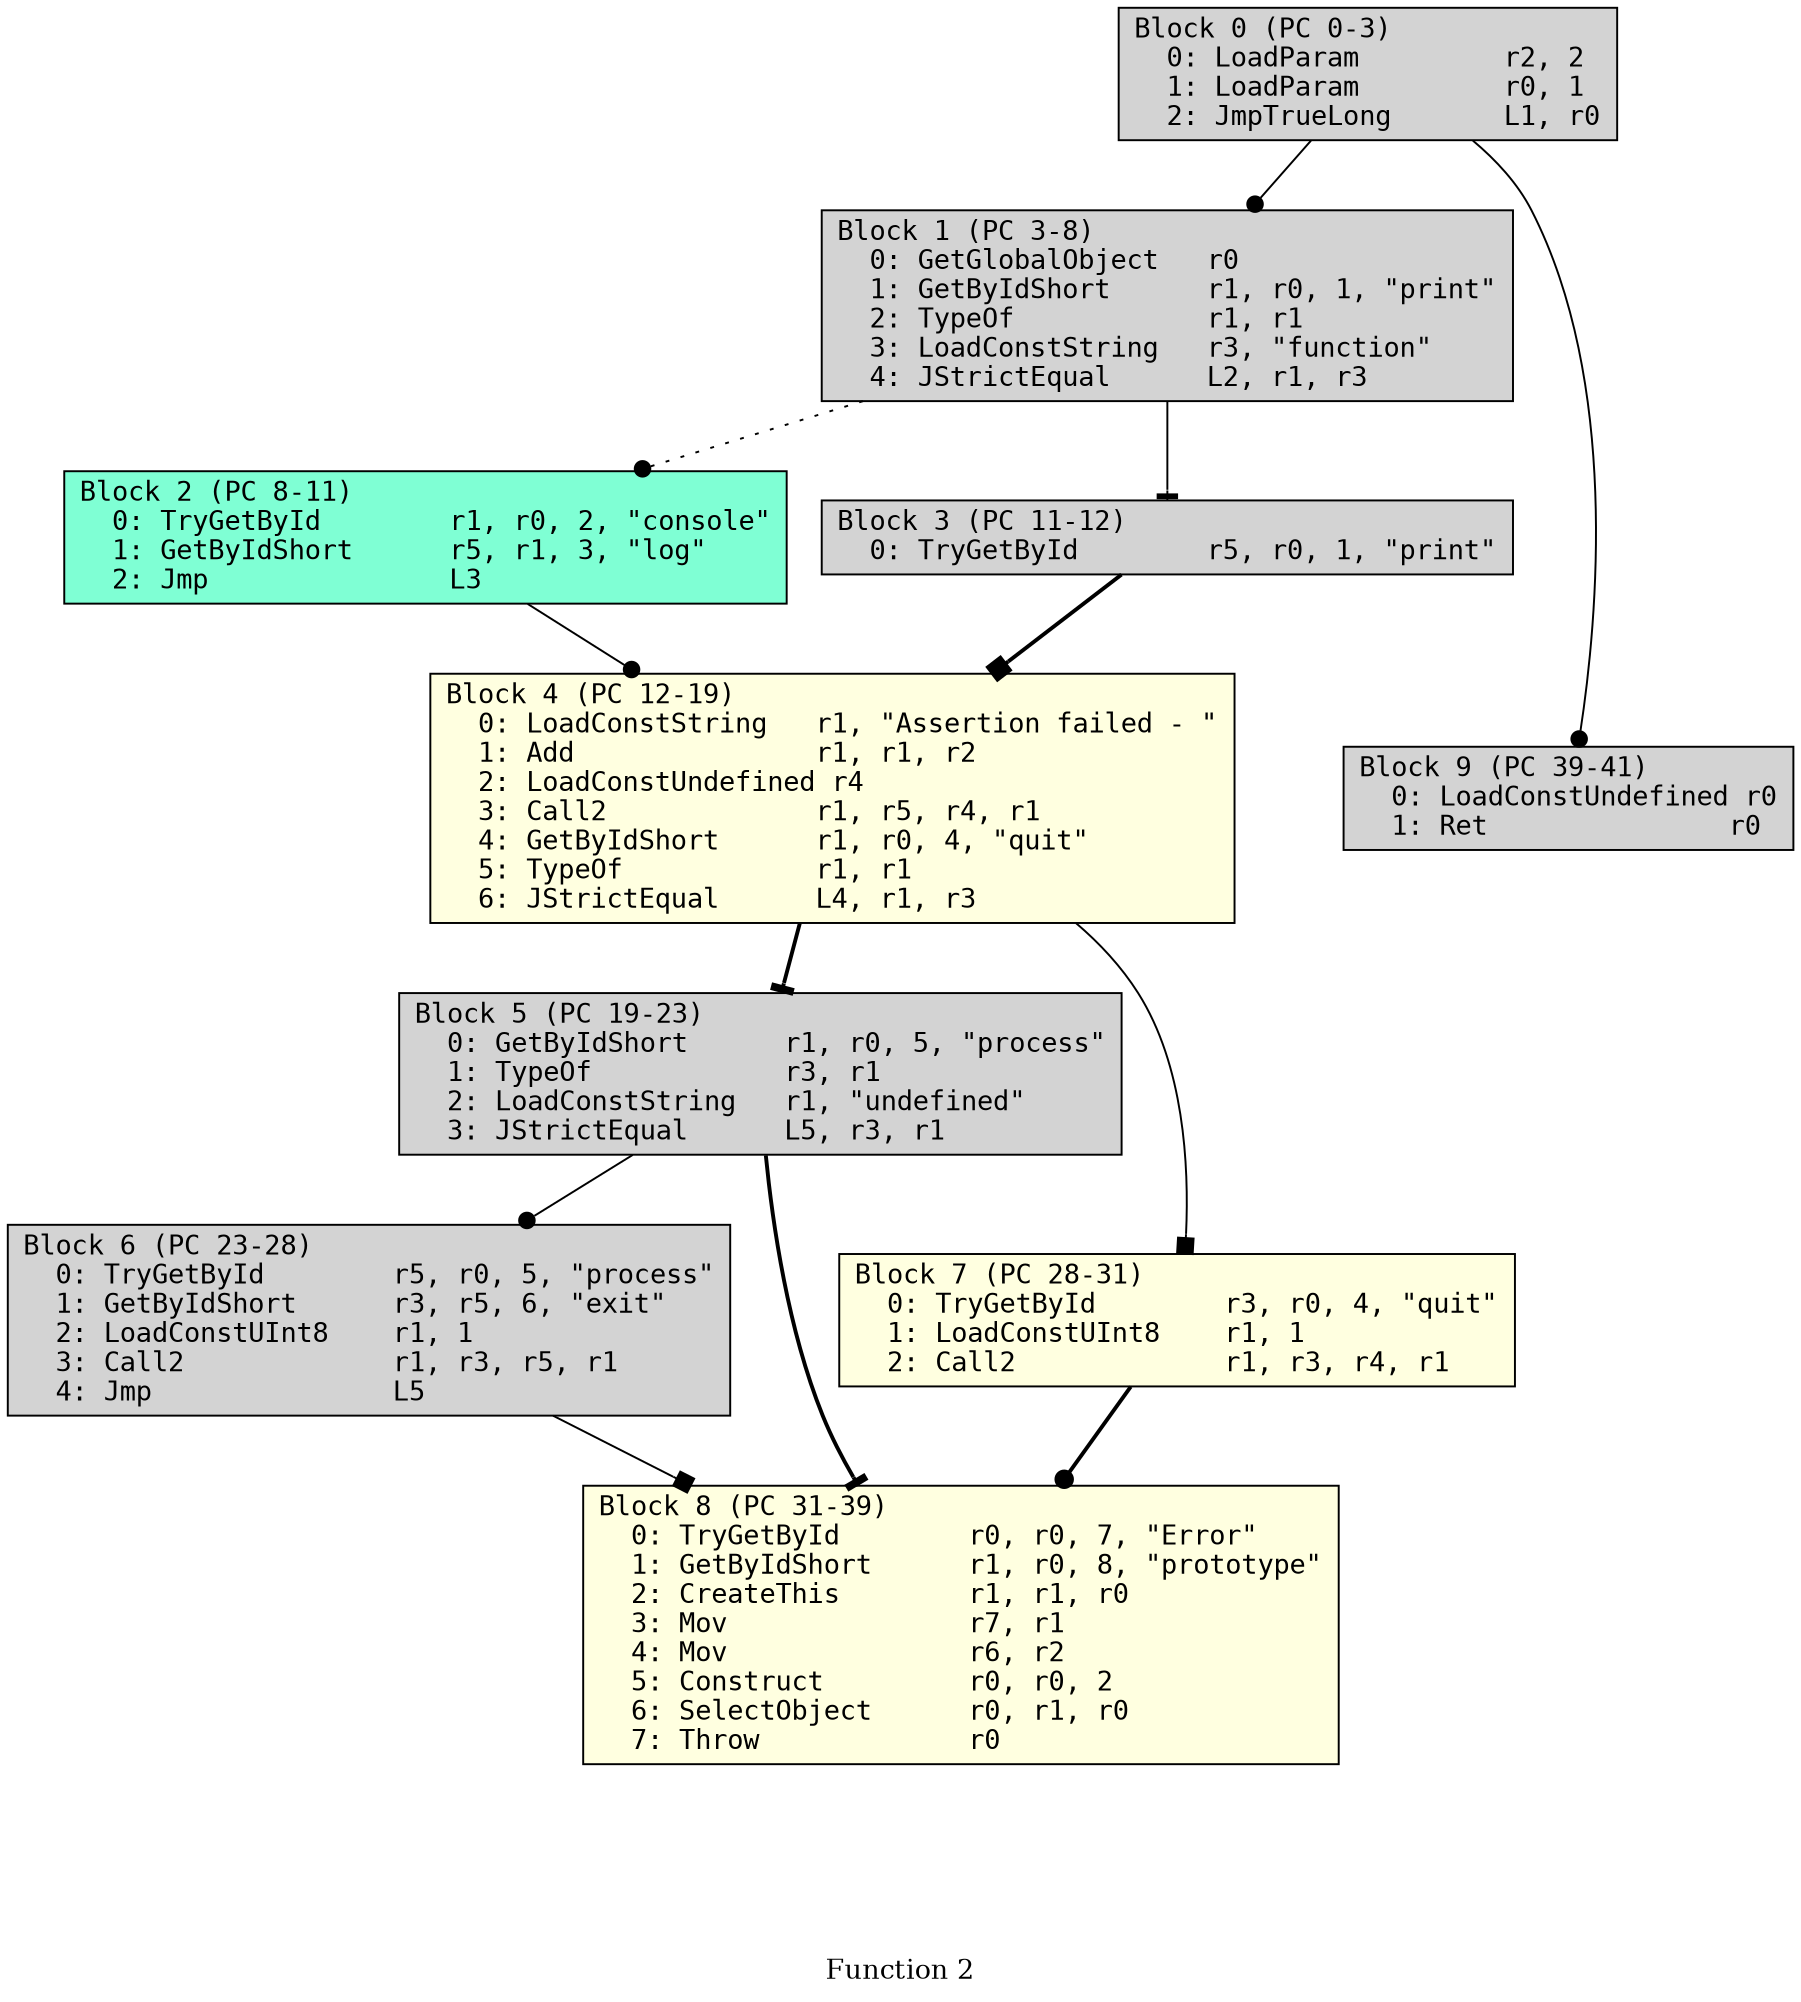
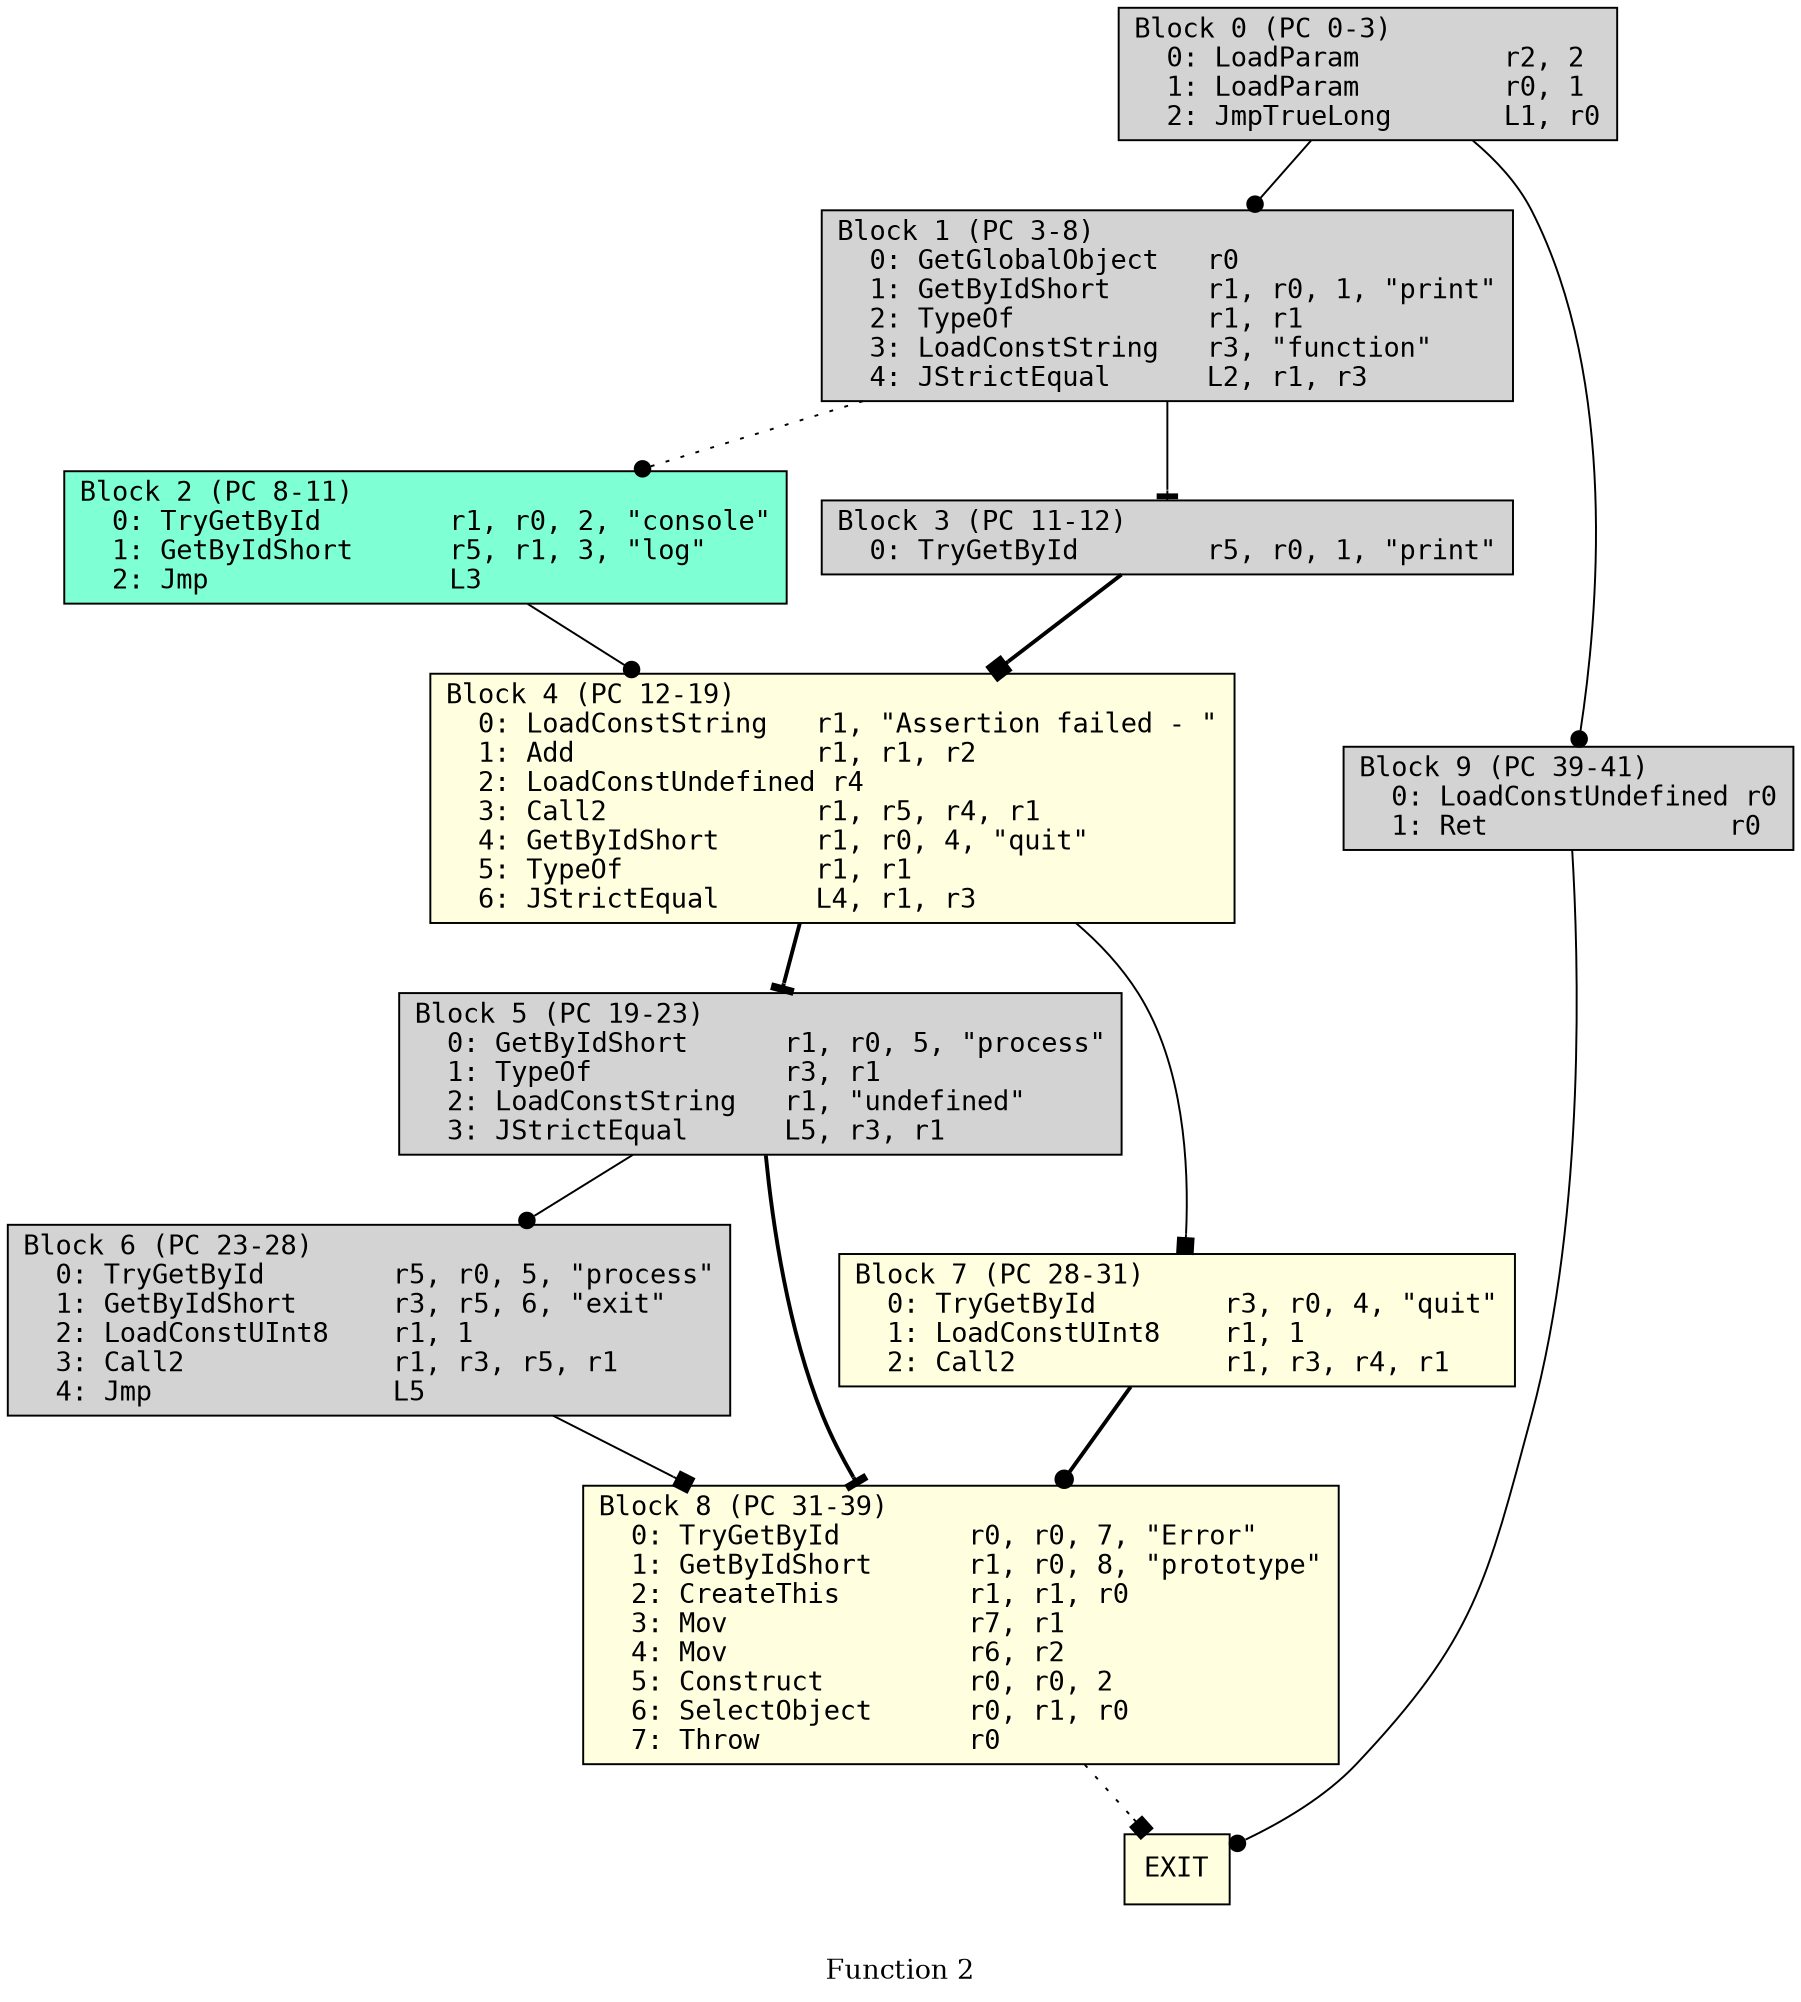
  digraph {
    color=lightgrey
    label="Function 2"
    rankdir=TB
    style=filled
    node [fontname=monospace shape=box style=filled fillcolor=lightgrey]
    edge [style=solid arrowhead=dot]
    n1 [label="Block 0 (PC 0-3)\l  0: LoadParam         r2, 2\l  1: LoadParam         r0, 1\l  2: JmpTrueLong       L1, r0\l"]
    n2 [label="Block 1 (PC 3-8)\l  0: GetGlobalObject   r0\l  1: GetByIdShort      r1, r0, 1, \"print\"\l  2: TypeOf            r1, r1\l  3: LoadConstString   r3, \"function\"\l  4: JStrictEqual      L2, r1, r3\l"]
    n3 [label="Block 9 (PC 39-41)\l  0: LoadConstUndefined r0\l  1: Ret               r0\l"]
    n4 [label="Block 2 (PC 8-11)\l  0: TryGetById        r1, r0, 2, \"console\"\l  1: GetByIdShort      r5, r1, 3, \"log\"\l  2: Jmp               L3\l" fillcolor=aquamarine]
    n5 [label="Block 3 (PC 11-12)\l  0: TryGetById        r5, r0, 1, \"print\"\l"]
    n6 [label="Block 4 (PC 12-19)\l  0: LoadConstString   r1, \"Assertion failed ‑ \"\l  1: Add               r1, r1, r2\l  2: LoadConstUndefined r4\l  3: Call2             r1, r5, r4, r1\l  4: GetByIdShort      r1, r0, 4, \"quit\"\l  5: TypeOf            r1, r1\l  6: JStrictEqual      L4, r1, r3\l" fillcolor=lightyellow]
    n7 [label="Block 5 (PC 19-23)\l  0: GetByIdShort      r1, r0, 5, \"process\"\l  1: TypeOf            r3, r1\l  2: LoadConstString   r1, \"undefined\"\l  3: JStrictEqual      L5, r3, r1\l"]
    n8 [label="Block 7 (PC 28-31)\l  0: TryGetById        r3, r0, 4, \"quit\"\l  1: LoadConstUInt8    r1, 1\l  2: Call2             r1, r3, r4, r1\l" fillcolor=lightyellow]
    n9 [label="Block 6 (PC 23-28)\l  0: TryGetById        r5, r0, 5, \"process\"\l  1: GetByIdShort      r3, r5, 6, \"exit\"\l  2: LoadConstUInt8    r1, 1\l  3: Call2             r1, r3, r5, r1\l  4: Jmp               L5\l"]
    n10 [label="Block 8 (PC 31-39)\l  0: TryGetById        r0, r0, 7, \"Error\"\l  1: GetByIdShort      r1, r0, 8, \"prototype\"\l  2: CreateThis        r1, r1, r0\l  3: Mov               r7, r1\l  4: Mov               r6, r2\l  5: Construct         r0, r0, 2\l  6: SelectObject      r0, r1, r0\l  7: Throw             r0\l" fillcolor=lightyellow]
+   n11 [label=EXIT fillcolor=lightyellow]
    n1 -> n2
    n1 -> n3
    n2 -> n4 [style=dotted]
    n2 -> n5 [arrowhead=tee]
+   n3 -> n11
    n4 -> n6
    n5 -> n6 [style=bold arrowhead=box]
    n6 -> n7 [style=bold arrowhead=tee]
    n6 -> n8 [arrowhead=box]
    n7 -> n9
    n7 -> n10 [style=bold arrowhead=tee]
    n8 -> n10 [style=bold]
    n9 -> n10 [arrowhead=box]
+   n10 -> n11 [style=dotted arrowhead=box]
  }
